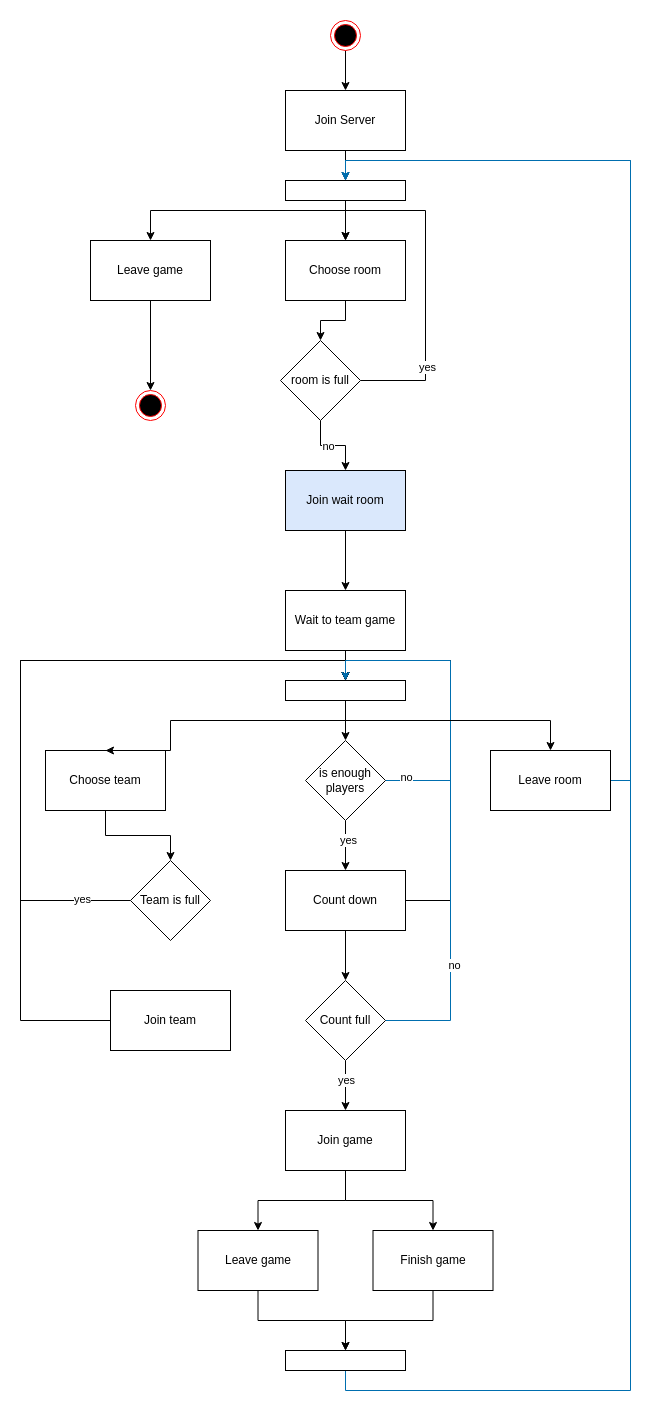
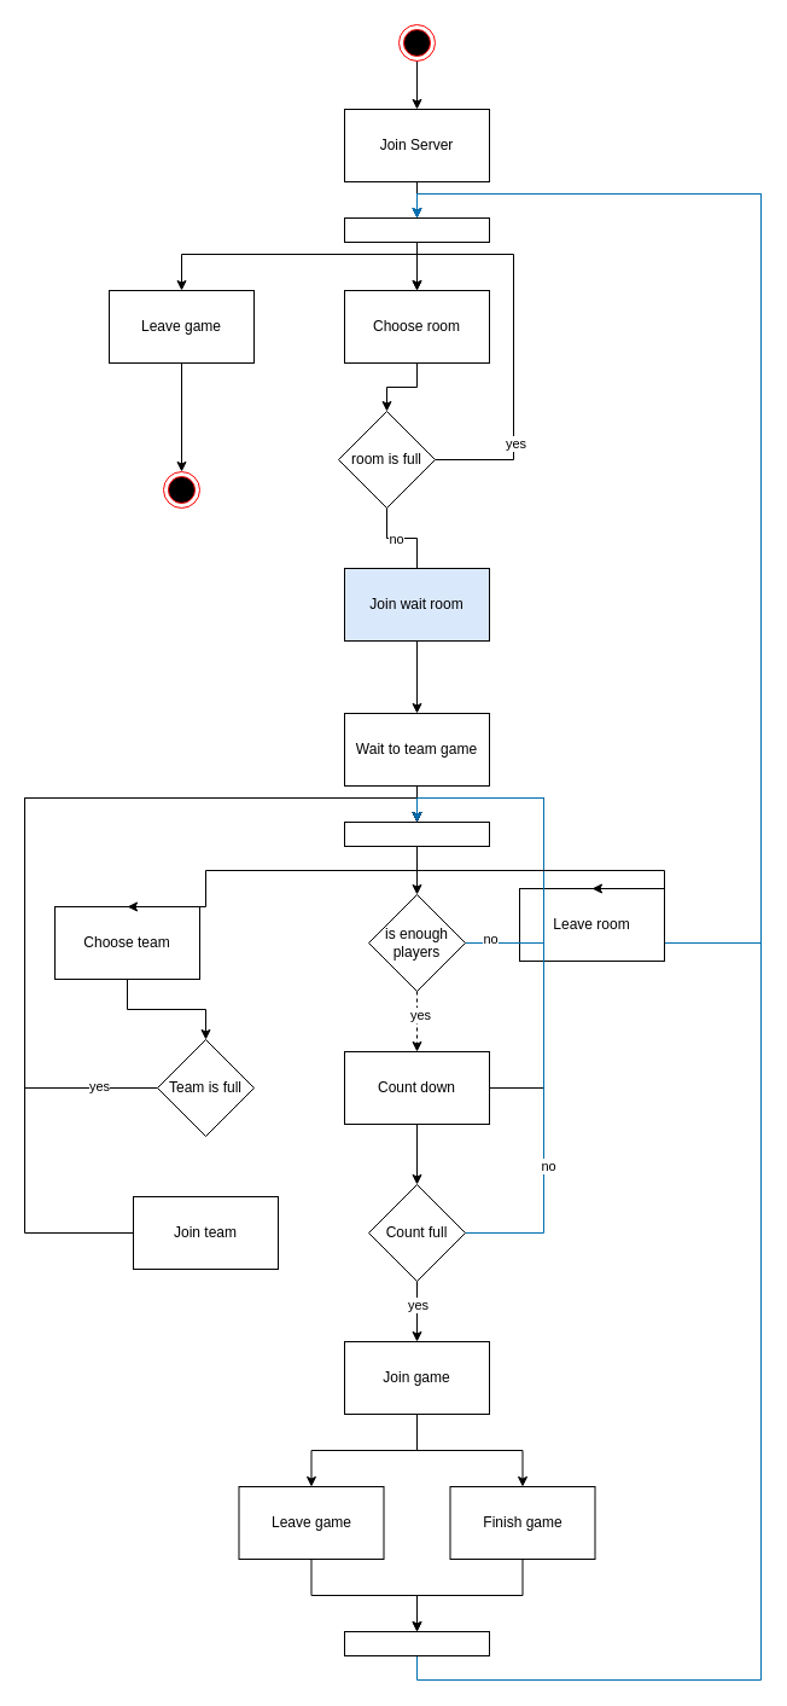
  <mxCell id="0" />
  <mxCell id="1" parent="0" />
  <mxCell id="2" style="edgeStyle=orthogonalEdgeStyle;rounded=0;orthogonalLoop=1;jettySize=auto;html=1;entryX=0.5;entryY=0;entryDx=0;entryDy=0;" edge="1" parent="1" source="3" target="5"><mxGeometry relative="1" as="geometry" /></mxCell>
  <mxCell id="3" value="" style="ellipse;html=1;shape=endState;fillColor=#000000;strokeColor=#ff0000;" vertex="1" parent="1"><mxGeometry x="330" y="20" width="30" height="30" as="geometry" /></mxCell>
  <mxCell id="4" style="edgeStyle=orthogonalEdgeStyle;rounded=0;orthogonalLoop=1;jettySize=auto;html=1;entryX=0.5;entryY=0;entryDx=0;entryDy=0;" edge="1" parent="1" source="5" target="51"><mxGeometry relative="1" as="geometry" /></mxCell>
  <mxCell id="5" value="Join Server" style="rounded=0;whiteSpace=wrap;html=1;" vertex="1" parent="1"><mxGeometry x="285" y="90" width="120" height="60" as="geometry" /></mxCell>
  <mxCell id="6" style="edgeStyle=orthogonalEdgeStyle;rounded=0;orthogonalLoop=1;jettySize=auto;html=1;entryX=0.5;entryY=0;entryDx=0;entryDy=0;" edge="1" parent="1" source="7" target="12"><mxGeometry relative="1" as="geometry" /></mxCell>
  <mxCell id="7" value="Choose room" style="rounded=0;whiteSpace=wrap;html=1;" vertex="1" parent="1"><mxGeometry x="285" y="240" width="120" height="60" as="geometry" /></mxCell>
  <mxCell id="8" style="edgeStyle=orthogonalEdgeStyle;rounded=0;orthogonalLoop=1;jettySize=auto;html=1;entryX=0.5;entryY=0;entryDx=0;entryDy=0;" edge="1" parent="1" source="12" target="7"><mxGeometry relative="1" as="geometry"><Array as="points"><mxPoint x="425" y="380" /><mxPoint x="425" y="210" /><mxPoint x="345" y="210" /></Array></mxGeometry></mxCell>
  <mxCell id="9" value="yes" style="edgeLabel;html=1;align=center;verticalAlign=middle;resizable=0;points=[];" vertex="1" connectable="0" parent="8"><mxGeometry x="-0.539" relative="1" as="geometry"><mxPoint x="1" y="1" as="offset" /></mxGeometry></mxCell>
- <mxCell id="10" style="edgeStyle=orthogonalEdgeStyle;rounded=0;orthogonalLoop=1;jettySize=auto;html=1;entryX=0.5;entryY=0;entryDx=0;entryDy=0;" edge="1" parent="1" source="12" target="14"><mxGeometry relative="1" as="geometry" /></mxCell>
+ <mxCell id="10" style="edgeStyle=orthogonalEdgeStyle;rounded=0;orthogonalLoop=1;jettySize=auto;html=1;entryX=0.5;entryY=0;entryDx=0;entryDy=0;endArrow=none;" edge="1" parent="1" source="12" target="14"><mxGeometry relative="1" as="geometry" /></mxCell>
  <mxCell id="11" value="no" style="edgeLabel;html=1;align=center;verticalAlign=middle;resizable=0;points=[];" vertex="1" connectable="0" parent="10"><mxGeometry x="-0.14" relative="1" as="geometry"><mxPoint as="offset" /></mxGeometry></mxCell>
  <mxCell id="12" value="room is full" style="rhombus;whiteSpace=wrap;html=1;" vertex="1" parent="1"><mxGeometry x="280" y="340" width="80" height="80" as="geometry" /></mxCell>
  <mxCell id="13" style="edgeStyle=orthogonalEdgeStyle;rounded=0;orthogonalLoop=1;jettySize=auto;html=1;entryX=0.5;entryY=0;entryDx=0;entryDy=0;" edge="1" parent="1" source="14" target="16"><mxGeometry relative="1" as="geometry" /></mxCell>
  <mxCell id="14" value="Join wait room" style="rounded=0;whiteSpace=wrap;html=1;fillColor=#dae8fc;" vertex="1" parent="1"><mxGeometry x="285" y="470" width="120" height="60" as="geometry" /></mxCell>
  <mxCell id="15" style="edgeStyle=orthogonalEdgeStyle;rounded=0;orthogonalLoop=1;jettySize=auto;html=1;entryX=0.5;entryY=0;entryDx=0;entryDy=0;" edge="1" parent="1" source="16" target="55"><mxGeometry relative="1" as="geometry" /></mxCell>
  <mxCell id="16" value="Wait to team game" style="rounded=0;whiteSpace=wrap;html=1;" vertex="1" parent="1"><mxGeometry x="285" y="590" width="120" height="60" as="geometry" /></mxCell>
  <mxCell id="17" style="edgeStyle=orthogonalEdgeStyle;rounded=0;orthogonalLoop=1;jettySize=auto;html=1;entryX=0.5;entryY=0;entryDx=0;entryDy=0;fillColor=#1ba1e2;strokeColor=#006EAF;" edge="1" parent="1" source="18" target="51"><mxGeometry relative="1" as="geometry"><Array as="points"><mxPoint x="630" y="780" /><mxPoint x="630" y="160" /><mxPoint x="345" y="160" /></Array></mxGeometry></mxCell>
- <mxCell id="18" value="Leave room" style="rounded=0;whiteSpace=wrap;html=1;" vertex="1" parent="1"><mxGeometry x="490" y="750" width="120" height="60" as="geometry" /></mxCell>
+ <mxCell id="18" value="Leave room" style="rounded=0;whiteSpace=wrap;html=1;" vertex="1" parent="1"><mxGeometry x="430" y="735" width="120" height="60" as="geometry" /></mxCell>
  <mxCell id="19" style="edgeStyle=orthogonalEdgeStyle;rounded=0;orthogonalLoop=1;jettySize=auto;html=1;entryX=0.5;entryY=0;entryDx=0;entryDy=0;fillColor=#1ba1e2;strokeColor=#006EAF;" edge="1" parent="1" source="23" target="55"><mxGeometry relative="1" as="geometry"><Array as="points"><mxPoint x="450" y="780" /><mxPoint x="450" y="660" /><mxPoint x="345" y="660" /></Array></mxGeometry></mxCell>
  <mxCell id="20" value="no" style="edgeLabel;html=1;align=center;verticalAlign=middle;resizable=0;points=[];" vertex="1" connectable="0" parent="19"><mxGeometry x="-0.871" y="4" relative="1" as="geometry"><mxPoint as="offset" /></mxGeometry></mxCell>
- <mxCell id="21" style="edgeStyle=orthogonalEdgeStyle;rounded=0;orthogonalLoop=1;jettySize=auto;html=1;entryX=0.5;entryY=0;entryDx=0;entryDy=0;" edge="1" parent="1" source="23" target="33"><mxGeometry relative="1" as="geometry" /></mxCell>
+ <mxCell id="21" style="edgeStyle=orthogonalEdgeStyle;rounded=0;orthogonalLoop=1;jettySize=auto;html=1;entryX=0.5;entryY=0;entryDx=0;entryDy=0;dashed=1;" edge="1" parent="1" source="23" target="33"><mxGeometry relative="1" as="geometry" /></mxCell>
  <mxCell id="22" value="yes" style="edgeLabel;html=1;align=center;verticalAlign=middle;resizable=0;points=[];" vertex="1" connectable="0" parent="21"><mxGeometry x="-0.26" y="2" relative="1" as="geometry"><mxPoint as="offset" /></mxGeometry></mxCell>
  <mxCell id="23" value="is enough players" style="rhombus;whiteSpace=wrap;html=1;" vertex="1" parent="1"><mxGeometry x="305" y="740" width="80" height="80" as="geometry" /></mxCell>
  <mxCell id="24" style="edgeStyle=orthogonalEdgeStyle;rounded=0;orthogonalLoop=1;jettySize=auto;html=1;entryX=0.5;entryY=0;entryDx=0;entryDy=0;" edge="1" parent="1" source="25" target="28"><mxGeometry relative="1" as="geometry" /></mxCell>
  <mxCell id="25" value="Choose team" style="rounded=0;whiteSpace=wrap;html=1;" vertex="1" parent="1"><mxGeometry x="45" y="750" width="120" height="60" as="geometry" /></mxCell>
  <mxCell id="26" style="edgeStyle=orthogonalEdgeStyle;rounded=0;orthogonalLoop=1;jettySize=auto;html=1;entryX=0.5;entryY=0;entryDx=0;entryDy=0;" edge="1" parent="1" source="28" target="55"><mxGeometry relative="1" as="geometry"><Array as="points"><mxPoint x="20" y="900" /><mxPoint x="20" y="660" /><mxPoint x="345" y="660" /></Array></mxGeometry></mxCell>
  <mxCell id="27" value="yes" style="edgeLabel;html=1;align=center;verticalAlign=middle;resizable=0;points=[];" vertex="1" connectable="0" parent="26"><mxGeometry x="-0.858" y="-2" relative="1" as="geometry"><mxPoint as="offset" /></mxGeometry></mxCell>
  <mxCell id="28" value="Team is full" style="rhombus;whiteSpace=wrap;html=1;" vertex="1" parent="1"><mxGeometry x="130" y="860" width="80" height="80" as="geometry" /></mxCell>
  <mxCell id="29" style="edgeStyle=orthogonalEdgeStyle;rounded=0;orthogonalLoop=1;jettySize=auto;html=1;entryX=0.5;entryY=0;entryDx=0;entryDy=0;" edge="1" parent="1" source="30" target="55"><mxGeometry relative="1" as="geometry"><Array as="points"><mxPoint x="20" y="1020" /><mxPoint x="20" y="660" /><mxPoint x="345" y="660" /></Array></mxGeometry></mxCell>
  <mxCell id="30" value="Join team" style="rounded=0;whiteSpace=wrap;html=1;" vertex="1" parent="1"><mxGeometry y="990" width="120" height="60" as="geometry" x="110" /></mxCell>
  <mxCell id="31" style="edgeStyle=orthogonalEdgeStyle;rounded=0;orthogonalLoop=1;jettySize=auto;html=1;entryX=0.5;entryY=0;entryDx=0;entryDy=0;" edge="1" parent="1" source="33" target="38"><mxGeometry relative="1" as="geometry" /></mxCell>
  <mxCell id="32" style="edgeStyle=orthogonalEdgeStyle;rounded=0;orthogonalLoop=1;jettySize=auto;html=1;entryX=0.5;entryY=0;entryDx=0;entryDy=0;" edge="1" parent="1" source="33" target="55"><mxGeometry relative="1" as="geometry"><Array as="points"><mxPoint x="450" y="900" /><mxPoint x="450" y="660" /><mxPoint x="345" y="660" /></Array></mxGeometry></mxCell>
  <mxCell id="33" value="Count down" style="rounded=0;whiteSpace=wrap;html=1;" vertex="1" parent="1"><mxGeometry x="285" y="870" width="120" height="60" as="geometry" /></mxCell>
  <mxCell id="34" style="edgeStyle=orthogonalEdgeStyle;rounded=0;orthogonalLoop=1;jettySize=auto;html=1;entryX=0.5;entryY=0;entryDx=0;entryDy=0;fillColor=#1ba1e2;strokeColor=#006EAF;" edge="1" parent="1" source="38" target="55"><mxGeometry relative="1" as="geometry"><Array as="points"><mxPoint x="450" y="1020" /><mxPoint x="450" y="660" /><mxPoint x="345" y="660" /></Array></mxGeometry></mxCell>
  <mxCell id="35" value="no" style="edgeLabel;html=1;align=center;verticalAlign=middle;resizable=0;points=[];" vertex="1" connectable="0" parent="34"><mxGeometry x="-0.561" y="-3" relative="1" as="geometry"><mxPoint as="offset" /></mxGeometry></mxCell>
  <mxCell id="36" style="edgeStyle=orthogonalEdgeStyle;rounded=0;orthogonalLoop=1;jettySize=auto;html=1;entryX=0.5;entryY=0;entryDx=0;entryDy=0;" edge="1" parent="1" source="38" target="41"><mxGeometry relative="1" as="geometry" /></mxCell>
  <mxCell id="37" value="yes" style="edgeLabel;html=1;align=center;verticalAlign=middle;resizable=0;points=[];" vertex="1" connectable="0" parent="36"><mxGeometry x="-0.257" relative="1" as="geometry"><mxPoint as="offset" /></mxGeometry></mxCell>
  <mxCell id="38" value="Count full" style="rhombus;whiteSpace=wrap;html=1;" vertex="1" parent="1"><mxGeometry x="305" y="980" width="80" height="80" as="geometry" /></mxCell>
  <mxCell id="39" style="edgeStyle=orthogonalEdgeStyle;rounded=0;orthogonalLoop=1;jettySize=auto;html=1;entryX=0.5;entryY=0;entryDx=0;entryDy=0;" edge="1" parent="1" source="41" target="43"><mxGeometry relative="1" as="geometry" /></mxCell>
  <mxCell id="40" style="edgeStyle=orthogonalEdgeStyle;rounded=0;orthogonalLoop=1;jettySize=auto;html=1;entryX=0.5;entryY=0;entryDx=0;entryDy=0;" edge="1" parent="1" source="41" target="45"><mxGeometry relative="1" as="geometry" /></mxCell>
  <mxCell id="41" value="Join game" style="rounded=0;whiteSpace=wrap;html=1;" vertex="1" parent="1"><mxGeometry x="285" y="1110" width="120" height="60" as="geometry" /></mxCell>
  <mxCell id="42" style="edgeStyle=orthogonalEdgeStyle;rounded=0;orthogonalLoop=1;jettySize=auto;html=1;entryX=0.5;entryY=0;entryDx=0;entryDy=0;" edge="1" parent="1" source="43" target="57"><mxGeometry relative="1" as="geometry" /></mxCell>
  <mxCell id="43" value="Leave game" style="rounded=0;whiteSpace=wrap;html=1;" vertex="1" parent="1"><mxGeometry x="197.5" y="1230" width="120" height="60" as="geometry" /></mxCell>
  <mxCell id="44" style="edgeStyle=orthogonalEdgeStyle;rounded=0;orthogonalLoop=1;jettySize=auto;html=1;" edge="1" parent="1" source="45" target="57"><mxGeometry relative="1" as="geometry" /></mxCell>
  <mxCell id="45" value="Finish game" style="rounded=0;whiteSpace=wrap;html=1;" vertex="1" parent="1"><mxGeometry x="372.5" y="1230" width="120" height="60" as="geometry" /></mxCell>
  <mxCell id="46" style="edgeStyle=orthogonalEdgeStyle;rounded=0;orthogonalLoop=1;jettySize=auto;html=1;entryX=0.5;entryY=0;entryDx=0;entryDy=0;" edge="1" parent="1" source="47" target="48"><mxGeometry relative="1" as="geometry"><Array as="points" /></mxGeometry></mxCell>
  <mxCell id="47" value="Leave game" style="rounded=0;whiteSpace=wrap;html=1;" vertex="1" parent="1"><mxGeometry x="90" y="240" width="120" height="60" as="geometry" /></mxCell>
  <mxCell id="48" value="" style="ellipse;html=1;shape=endState;fillColor=#000000;strokeColor=#ff0000;" vertex="1" parent="1"><mxGeometry x="135" y="390" width="30" height="30" as="geometry" /></mxCell>
  <mxCell id="49" style="edgeStyle=orthogonalEdgeStyle;rounded=0;orthogonalLoop=1;jettySize=auto;html=1;entryX=0.5;entryY=0;entryDx=0;entryDy=0;" edge="1" parent="1" source="51" target="47"><mxGeometry relative="1" as="geometry"><Array as="points"><mxPoint x="345" y="210" /><mxPoint x="150" y="210" /></Array></mxGeometry></mxCell>
  <mxCell id="50" style="edgeStyle=orthogonalEdgeStyle;rounded=0;orthogonalLoop=1;jettySize=auto;html=1;entryX=0.5;entryY=0;entryDx=0;entryDy=0;" edge="1" parent="1" source="51" target="7"><mxGeometry relative="1" as="geometry" /></mxCell>
  <mxCell id="51" value="" style="rounded=0;whiteSpace=wrap;html=1;" vertex="1" parent="1"><mxGeometry x="285" y="180" width="120" height="20" as="geometry" /></mxCell>
  <mxCell id="52" style="edgeStyle=orthogonalEdgeStyle;rounded=0;orthogonalLoop=1;jettySize=auto;html=1;entryX=0.5;entryY=0;entryDx=0;entryDy=0;" edge="1" parent="1" source="55" target="23"><mxGeometry relative="1" as="geometry" /></mxCell>
  <mxCell id="53" style="edgeStyle=orthogonalEdgeStyle;rounded=0;orthogonalLoop=1;jettySize=auto;html=1;entryX=0.5;entryY=0;entryDx=0;entryDy=0;" edge="1" parent="1" source="55" target="18"><mxGeometry relative="1" as="geometry"><Array as="points"><mxPoint x="345" y="720" /><mxPoint x="550" y="720" /></Array></mxGeometry></mxCell>
  <mxCell id="54" style="edgeStyle=orthogonalEdgeStyle;rounded=0;orthogonalLoop=1;jettySize=auto;html=1;entryX=0.5;entryY=0;entryDx=0;entryDy=0;" edge="1" parent="1" source="55" target="25"><mxGeometry relative="1" as="geometry"><Array as="points"><mxPoint x="345" y="720" /><mxPoint x="170" y="720" /></Array></mxGeometry></mxCell>
  <mxCell id="55" value="" style="rounded=0;whiteSpace=wrap;html=1;" vertex="1" parent="1"><mxGeometry x="285" y="680" width="120" height="20" as="geometry" /></mxCell>
  <mxCell id="56" style="edgeStyle=orthogonalEdgeStyle;rounded=0;orthogonalLoop=1;jettySize=auto;html=1;entryX=0.5;entryY=0;entryDx=0;entryDy=0;fillColor=#1ba1e2;strokeColor=#006EAF;" edge="1" parent="1" source="57" target="51"><mxGeometry relative="1" as="geometry"><Array as="points"><mxPoint x="345" y="1390" /><mxPoint x="630" y="1390" /><mxPoint x="630" y="160" /><mxPoint x="345" y="160" /></Array></mxGeometry></mxCell>
  <mxCell id="57" value="" style="rounded=0;whiteSpace=wrap;html=1;" vertex="1" parent="1"><mxGeometry x="285" y="1350" width="120" height="20" as="geometry" /></mxCell>
